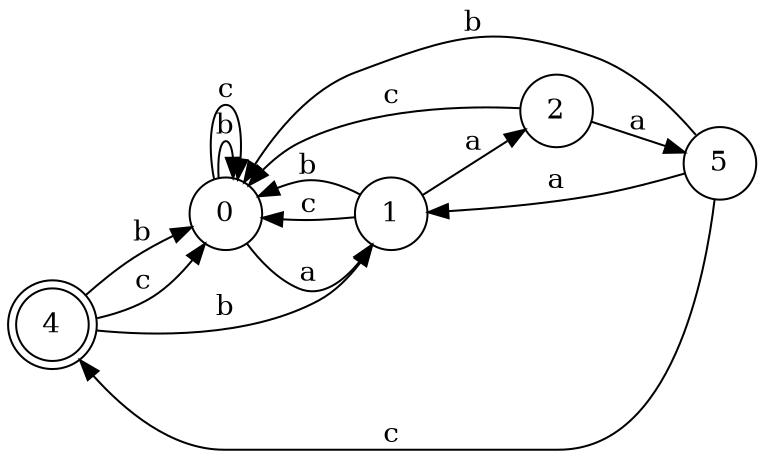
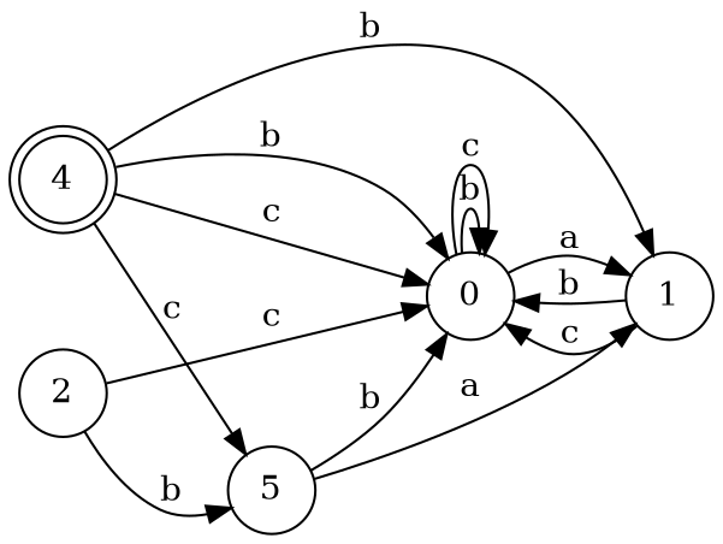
  digraph {
    rankdir=LR
    node [shape=circle]
    edge [weigth=0.6]
    4 [shape=doublecircle]
    0
    1
    2
    n5 [label=5]
    4 -> 0 [label=b]
    4 -> 0 [label=c]
    4 -> 1 [label=b]
    0 -> 0 [label=b]
    0 -> 0 [label=c]
    0 -> 1 [label=a]
    1 -> 0 [label=b]
    1 -> 0 [label=c]
-   1 -> 2 [label=a]
    2 -> 0 [label=c]
-   2 -> n5 [label=a]
-   n5 -> 4 [label=c]
+   2 -> n5 [label=b]
+   4 -> n5 [label=c]
    n5 -> 0 [label=b]
    n5 -> 1 [label=a]
  }
